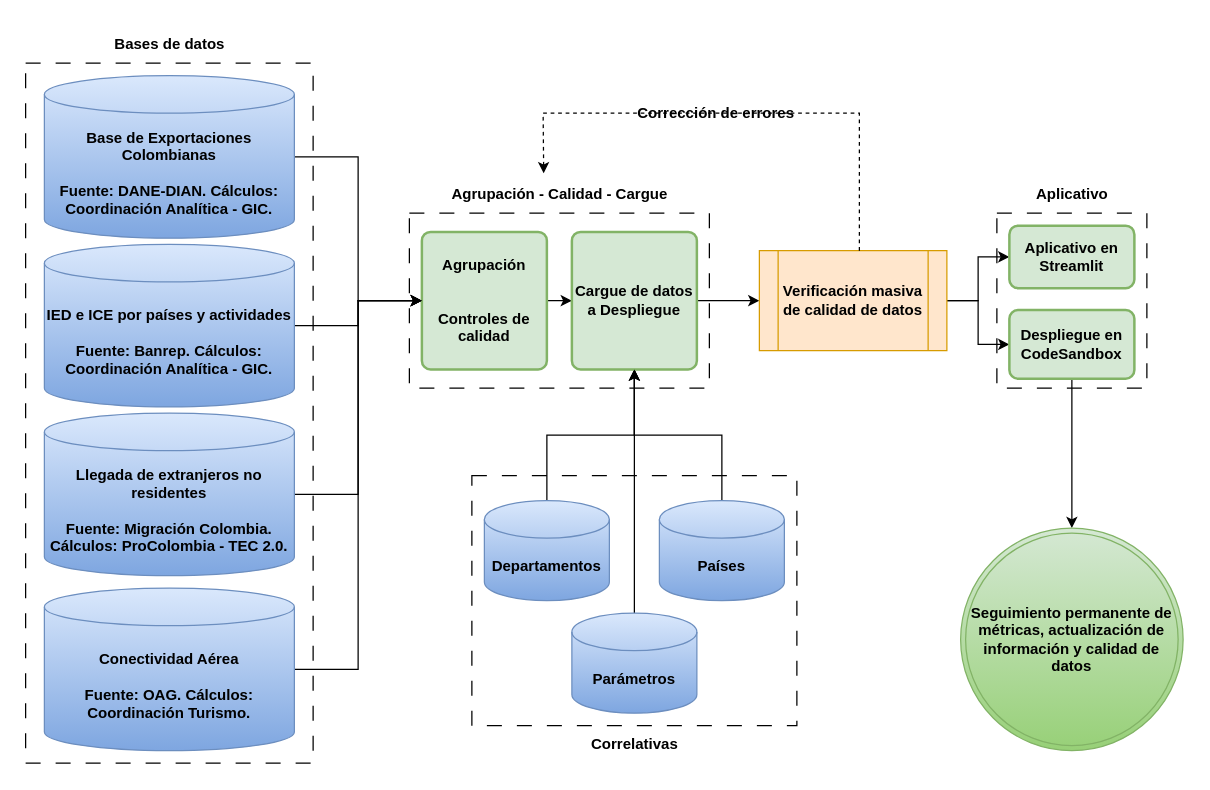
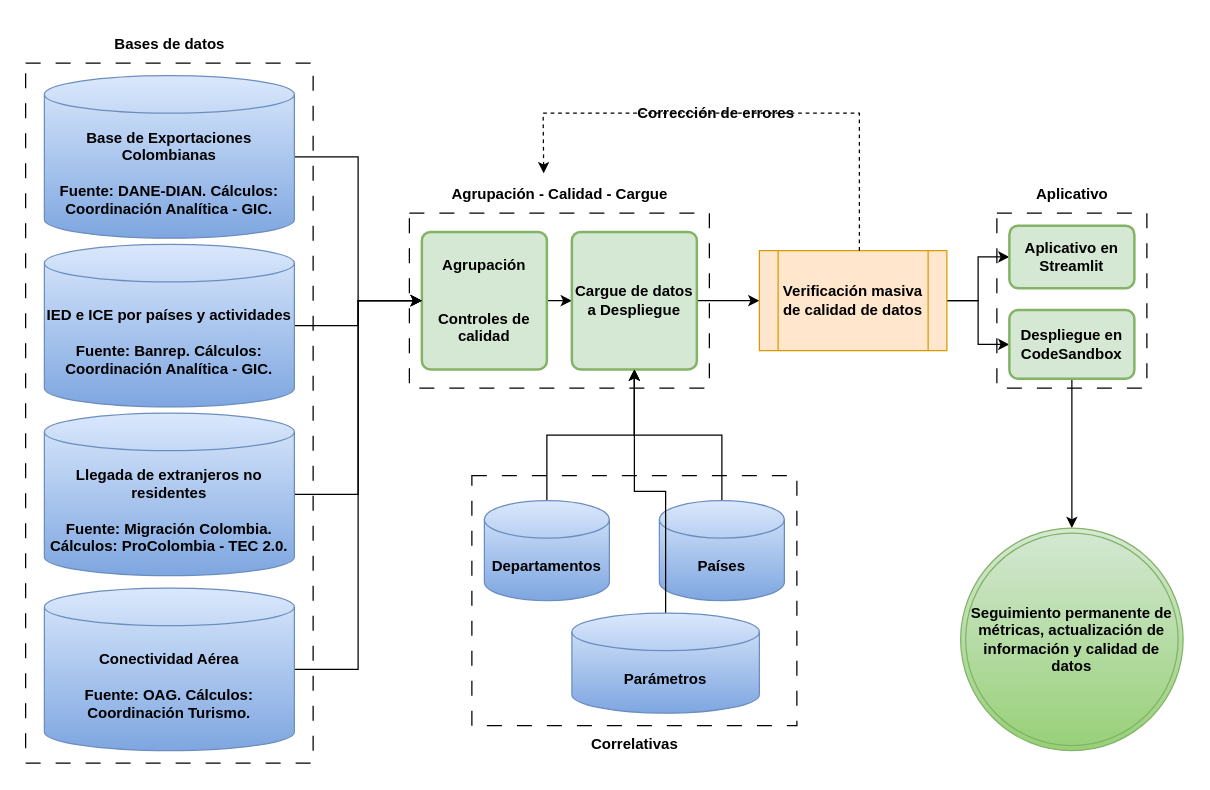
  <mxCell id="0" />
  <mxCell id="1" parent="0" />
  <mxCell id="2" value="" style="rounded=0;html=1;textOpacity=0;labelBackgroundColor=none;fontColor=none;noLabel=1;labelBorderColor=default;whiteSpace=wrap;dashed=1;dashPattern=12 12;" parent="1" vertex="1"><mxGeometry x="377" y="380" width="260" height="200" as="geometry" /></mxCell>
  <mxCell id="3" value="" style="rounded=0;html=1;textOpacity=0;labelBackgroundColor=none;fontColor=none;noLabel=1;labelBorderColor=default;whiteSpace=wrap;dashed=1;dashPattern=12 12;" parent="1" vertex="1"><mxGeometry x="797" y="170" width="120" height="140" as="geometry" /></mxCell>
  <mxCell id="4" value="" style="rounded=0;html=1;textOpacity=0;labelBackgroundColor=none;fontColor=none;noLabel=1;labelBorderColor=default;whiteSpace=wrap;dashed=1;dashPattern=12 12;" parent="1" vertex="1"><mxGeometry x="20" y="50" width="230" height="560" as="geometry" /></mxCell>
  <mxCell id="5" value="" style="rounded=0;html=1;textOpacity=0;labelBackgroundColor=none;fontColor=none;noLabel=1;labelBorderColor=default;whiteSpace=wrap;dashed=1;dashPattern=12 12;" parent="1" vertex="1"><mxGeometry x="327" y="170" width="240" height="140" as="geometry" /></mxCell>
  <mxCell id="6" style="edgeStyle=orthogonalEdgeStyle;rounded=0;orthogonalLoop=1;jettySize=auto;html=1;" parent="1" source="7" target="13" edge="1"><mxGeometry relative="1" as="geometry" /></mxCell>
  <mxCell id="7" value="Base de Exportaciones Colombianas&lt;div&gt;&lt;br&gt;&lt;/div&gt;&lt;div&gt;Fuente: DANE-DIAN. Cálculos: Coordinación Analítica - GIC.&lt;/div&gt;" style="shape=cylinder3;whiteSpace=wrap;html=1;boundedLbl=1;backgroundOutline=1;size=15;fillColor=#dae8fc;strokeColor=#6c8ebf;fillStyle=solid;gradientColor=#7ea6e0;fontStyle=1" parent="1" vertex="1"><mxGeometry x="35" y="60" width="200" height="130" as="geometry" /></mxCell>
  <mxCell id="8" style="edgeStyle=orthogonalEdgeStyle;rounded=0;orthogonalLoop=1;jettySize=auto;html=1;" parent="1" source="9" target="15" edge="1"><mxGeometry relative="1" as="geometry" /></mxCell>
  <mxCell id="9" value="Países&lt;span style=&quot;color: rgba(0, 0, 0, 0); font-family: monospace; font-size: 0px; font-weight: 400; text-align: start; text-wrap: nowrap;&quot;&gt;%3CmxGraphModel%3E%3Croot%3E%3CmxCell%20id%3D%220%22%2F%3E%3CmxCell%20id%3D%221%22%20parent%3D%220%22%2F%3E%3CmxCell%20id%3D%222%22%20value%3D%22Migraci%C3%B3n%20Colombia%22%20style%3D%22shape%3Dcylinder3%3BwhiteSpace%3Dwrap%3Bhtml%3D1%3BboundedLbl%3D1%3BbackgroundOutline%3D1%3Bsize%3D15%3BfillColor%3D%23dae8fc%3BstrokeColor%3D%236c8ebf%3BfillStyle%3Dsolid%3BgradientColor%3D%237ea6e0%3BfontStyle%3D1%22%20vertex%3D%221%22%20parent%3D%221%22%3E%3CmxGeometry%20x%3D%2270%22%20y%3D%2280%22%20width%3D%2280%22%20height%3D%2280%22%20as%3D%22geometry%22%2F%3E%3C%2FmxCell%3E%3C%2Froot%3E%3C%2FmxGraphModel%3E&lt;/span&gt;" style="shape=cylinder3;whiteSpace=wrap;html=1;boundedLbl=1;backgroundOutline=1;size=15;fillColor=#dae8fc;strokeColor=#6c8ebf;fillStyle=solid;gradientColor=#7ea6e0;fontStyle=1" parent="1" vertex="1"><mxGeometry x="527" y="400" width="100" height="80" as="geometry" /></mxCell>
  <mxCell id="10" style="edgeStyle=orthogonalEdgeStyle;rounded=0;orthogonalLoop=1;jettySize=auto;html=1;" parent="1" source="11" target="15" edge="1"><mxGeometry relative="1" as="geometry" /></mxCell>
  <mxCell id="11" value="Departamentos&lt;span style=&quot;color: rgba(0, 0, 0, 0); font-family: monospace; font-size: 0px; font-weight: 400; text-align: start; text-wrap: nowrap;&quot;&gt;%3CmxGraphModel%3E%3Croot%3E%3CmxCell%20id%3D%220%22%2F%3E%3CmxCell%20id%3D%221%22%20parent%3D%220%22%2F%3E%3CmxCell%20id%3D%222%22%20value%3D%22Migraci%C3%B3n%20Colombia%22%20style%3D%22shape%3Dcylinder3%3BwhiteSpace%3Dwrap%3Bhtml%3D1%3BboundedLbl%3D1%3BbackgroundOutline%3D1%3Bsize%3D15%3BfillColor%3D%23dae8fc%3BstrokeColor%3D%236c8ebf%3BfillStyle%3Dsolid%3BgradientColor%3D%237ea6e0%3BfontStyle%3D1%22%20vertex%3D%221%22%20parent%3D%221%22%3E%3CmxGeometry%20x%3D%2270%22%20y%3D%2280%22%20width%3D%2280%22%20height%3D%2280%22%20as%3D%22geometry%22%2F%3E%3C%2FmxCell%3E%3C%2Froot%3E%3C%2FmxGraphModel%3E&lt;/span&gt;" style="shape=cylinder3;whiteSpace=wrap;html=1;boundedLbl=1;backgroundOutline=1;size=15;fillColor=#dae8fc;strokeColor=#6c8ebf;fillStyle=solid;gradientColor=#7ea6e0;fontStyle=1" parent="1" vertex="1"><mxGeometry x="387" y="400" width="100" height="80" as="geometry" /></mxCell>
  <mxCell id="12" style="edgeStyle=orthogonalEdgeStyle;rounded=0;orthogonalLoop=1;jettySize=auto;html=1;" parent="1" source="13" target="15" edge="1"><mxGeometry relative="1" as="geometry" /></mxCell>
  <mxCell id="13" value="Agrupación&lt;br&gt;&lt;div&gt;&lt;br&gt;&lt;/div&gt;&lt;div&gt;&lt;br&gt;&lt;div&gt;Controles de calidad&lt;/div&gt;&lt;/div&gt;" style="rounded=1;whiteSpace=wrap;html=1;absoluteArcSize=1;arcSize=14;strokeWidth=2;fillColor=#d5e8d4;strokeColor=#82b366;fontStyle=1" parent="1" vertex="1"><mxGeometry x="337" y="185" width="100" height="110" as="geometry" /></mxCell>
  <mxCell id="14" style="edgeStyle=orthogonalEdgeStyle;rounded=0;orthogonalLoop=1;jettySize=auto;html=1;" parent="1" source="15" target="21" edge="1"><mxGeometry relative="1" as="geometry" /></mxCell>
  <mxCell id="15" value="Cargue de datos a Despliegue" style="rounded=1;whiteSpace=wrap;html=1;absoluteArcSize=1;arcSize=14;strokeWidth=2;fillColor=#d5e8d4;strokeColor=#82b366;fontStyle=1" parent="1" vertex="1"><mxGeometry x="457" y="185" width="100" height="110" as="geometry" /></mxCell>
  <mxCell id="16" value="Bases de datos" style="text;html=1;align=center;verticalAlign=middle;resizable=0;points=[];autosize=1;strokeColor=none;fillColor=none;fontStyle=1" parent="1" vertex="1"><mxGeometry x="80" y="20" width="110" height="30" as="geometry" /></mxCell>
  <mxCell id="17" value="Correlativas" style="text;html=1;align=center;verticalAlign=middle;resizable=0;points=[];autosize=1;strokeColor=none;fillColor=none;fontStyle=1" parent="1" vertex="1"><mxGeometry x="462" y="580" width="90" height="30" as="geometry" /></mxCell>
  <mxCell id="18" value="Agrupación - Calidad - Cargue" style="text;html=1;align=center;verticalAlign=middle;resizable=0;points=[];autosize=1;strokeColor=none;fillColor=none;fontStyle=1" parent="1" vertex="1"><mxGeometry x="352" y="140" width="190" height="30" as="geometry" /></mxCell>
  <mxCell id="19" style="edgeStyle=orthogonalEdgeStyle;rounded=0;orthogonalLoop=1;jettySize=auto;html=1;" parent="1" source="21" target="22" edge="1"><mxGeometry relative="1" as="geometry" /></mxCell>
  <mxCell id="20" style="edgeStyle=orthogonalEdgeStyle;rounded=0;orthogonalLoop=1;jettySize=auto;html=1;" parent="1" source="21" target="24" edge="1"><mxGeometry relative="1" as="geometry" /></mxCell>
  <mxCell id="21" value="Verificación masiva de calidad de datos" style="shape=process;whiteSpace=wrap;html=1;backgroundOutline=1;fillColor=#ffe6cc;strokeColor=#d79b00;fontStyle=1" parent="1" vertex="1"><mxGeometry x="607" y="200" width="150" height="80" as="geometry" /></mxCell>
  <mxCell id="22" value="Aplicativo en Streamlit" style="rounded=1;whiteSpace=wrap;html=1;absoluteArcSize=1;arcSize=14;strokeWidth=2;fillColor=#d5e8d4;strokeColor=#82b366;fontStyle=1" parent="1" vertex="1"><mxGeometry x="807" y="180" width="100" height="50" as="geometry" /></mxCell>
  <mxCell id="23" style="edgeStyle=orthogonalEdgeStyle;rounded=0;orthogonalLoop=1;jettySize=auto;html=1;" parent="1" source="24" target="26" edge="1"><mxGeometry relative="1" as="geometry" /></mxCell>
  <mxCell id="24" value="Despliegue en CodeSandbox" style="rounded=1;whiteSpace=wrap;html=1;absoluteArcSize=1;arcSize=14;strokeWidth=2;fillColor=#d5e8d4;strokeColor=#82b366;fontStyle=1" parent="1" vertex="1"><mxGeometry x="807" y="247.5" width="100" height="55" as="geometry" /></mxCell>
  <mxCell id="25" value="Aplicativo" style="text;html=1;align=center;verticalAlign=middle;resizable=0;points=[];autosize=1;strokeColor=none;fillColor=none;fontStyle=1" parent="1" vertex="1"><mxGeometry x="822" y="140" width="70" height="30" as="geometry" /></mxCell>
  <mxCell id="26" value="Seguimiento permanente de métricas, actualización de información y calidad de datos" style="ellipse;shape=doubleEllipse;html=1;dashed=0;whiteSpace=wrap;aspect=fixed;fillColor=#d5e8d4;strokeColor=#82b366;gradientColor=#97d077;fontStyle=1" parent="1" vertex="1"><mxGeometry x="768" y="422" width="178" height="178" as="geometry" /></mxCell>
  <mxCell id="27" style="edgeStyle=orthogonalEdgeStyle;rounded=0;orthogonalLoop=1;jettySize=auto;html=1;" parent="1" source="28" target="13" edge="1"><mxGeometry relative="1" as="geometry" /></mxCell>
  <mxCell id="28" value="IED e ICE por países y actividades&lt;div&gt;&lt;br&gt;&lt;/div&gt;&lt;div&gt;Fuente: Banrep. Cálculos: Coordinación Analítica - GIC.&lt;/div&gt;" style="shape=cylinder3;whiteSpace=wrap;html=1;boundedLbl=1;backgroundOutline=1;size=15;fillColor=#dae8fc;strokeColor=#6c8ebf;fillStyle=solid;gradientColor=#7ea6e0;fontStyle=1" parent="1" vertex="1"><mxGeometry x="35" y="195" width="200" height="130" as="geometry" /></mxCell>
  <mxCell id="29" style="edgeStyle=orthogonalEdgeStyle;rounded=0;orthogonalLoop=1;jettySize=auto;html=1;entryX=0;entryY=0.5;entryDx=0;entryDy=0;" parent="1" source="30" target="13" edge="1"><mxGeometry relative="1" as="geometry" /></mxCell>
  <mxCell id="30" value="Llegada de extranjeros no residentes&lt;div&gt;&lt;br&gt;&lt;/div&gt;&lt;div&gt;Fuente: Migración Colombia. Cálculos: ProColombia - TEC 2.0.&lt;/div&gt;" style="shape=cylinder3;whiteSpace=wrap;html=1;boundedLbl=1;backgroundOutline=1;size=15;fillColor=#dae8fc;strokeColor=#6c8ebf;fillStyle=solid;gradientColor=#7ea6e0;fontStyle=1" parent="1" vertex="1"><mxGeometry x="35" y="330" width="200" height="130" as="geometry" /></mxCell>
  <mxCell id="31" style="edgeStyle=orthogonalEdgeStyle;rounded=0;orthogonalLoop=1;jettySize=auto;html=1;entryX=0;entryY=0.5;entryDx=0;entryDy=0;" parent="1" source="32" target="13" edge="1"><mxGeometry relative="1" as="geometry" /></mxCell>
  <mxCell id="32" value="Conectividad Aérea&lt;div&gt;&lt;br&gt;&lt;/div&gt;&lt;div&gt;Fuente: OAG. Cálculos: Coordinación Turismo.&lt;/div&gt;" style="shape=cylinder3;whiteSpace=wrap;html=1;boundedLbl=1;backgroundOutline=1;size=15;fillColor=#dae8fc;strokeColor=#6c8ebf;fillStyle=solid;gradientColor=#7ea6e0;fontStyle=1" parent="1" vertex="1"><mxGeometry x="35" y="470" width="200" height="130" as="geometry" /></mxCell>
  <mxCell id="33" style="edgeStyle=orthogonalEdgeStyle;rounded=0;orthogonalLoop=1;jettySize=auto;html=1;" parent="1" source="34" target="15" edge="1"><mxGeometry relative="1" as="geometry" /></mxCell>
- <mxCell id="34" value="Parámetros" style="shape=cylinder3;whiteSpace=wrap;html=1;boundedLbl=1;backgroundOutline=1;size=15;fillColor=#dae8fc;strokeColor=#6c8ebf;fillStyle=solid;gradientColor=#7ea6e0;fontStyle=1" parent="1" vertex="1"><mxGeometry x="457" y="490" width="100" height="80" as="geometry" /></mxCell>
+ <mxCell id="34" value="Parámetros" style="shape=cylinder3;whiteSpace=wrap;html=1;boundedLbl=1;backgroundOutline=1;size=15;fillColor=#dae8fc;strokeColor=#6c8ebf;fillStyle=solid;gradientColor=#7ea6e0;fontStyle=1" parent="1" vertex="1"><mxGeometry x="457" y="490" width="150" height="80" as="geometry" /></mxCell>
  <mxCell id="35" value="" style="endArrow=classic;html=1;rounded=0;entryX=0.434;entryY=-0.063;entryDx=0;entryDy=0;entryPerimeter=0;dashed=1;" parent="1" target="18" edge="1"><mxGeometry width="50" height="50" relative="1" as="geometry"><mxPoint x="687" y="200" as="sourcePoint" /><mxPoint x="367" y="90" as="targetPoint" /><Array as="points"><mxPoint x="687" y="90" /><mxPoint x="434" y="90" /></Array></mxGeometry></mxCell>
  <mxCell id="36" value="Corrección de errores" style="text;html=1;align=center;verticalAlign=middle;resizable=0;points=[];autosize=1;strokeColor=none;fillColor=none;fontStyle=1" parent="1" vertex="1"><mxGeometry x="502" y="75" width="140" height="30" as="geometry" /></mxCell>
